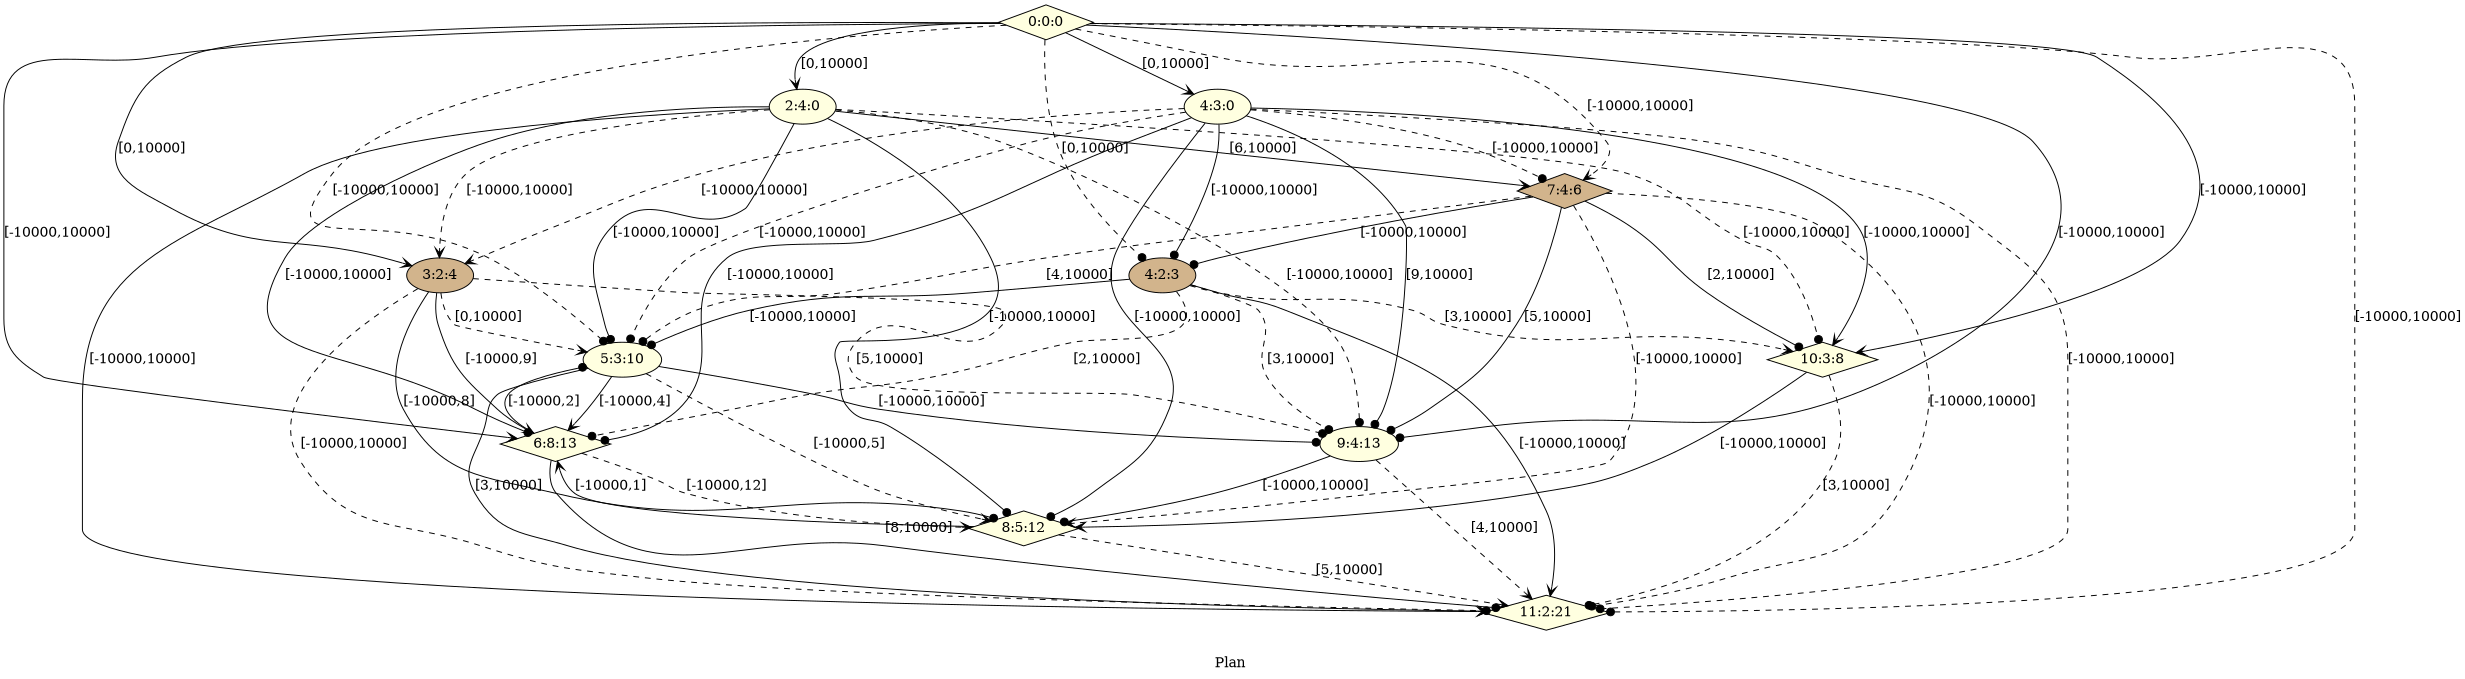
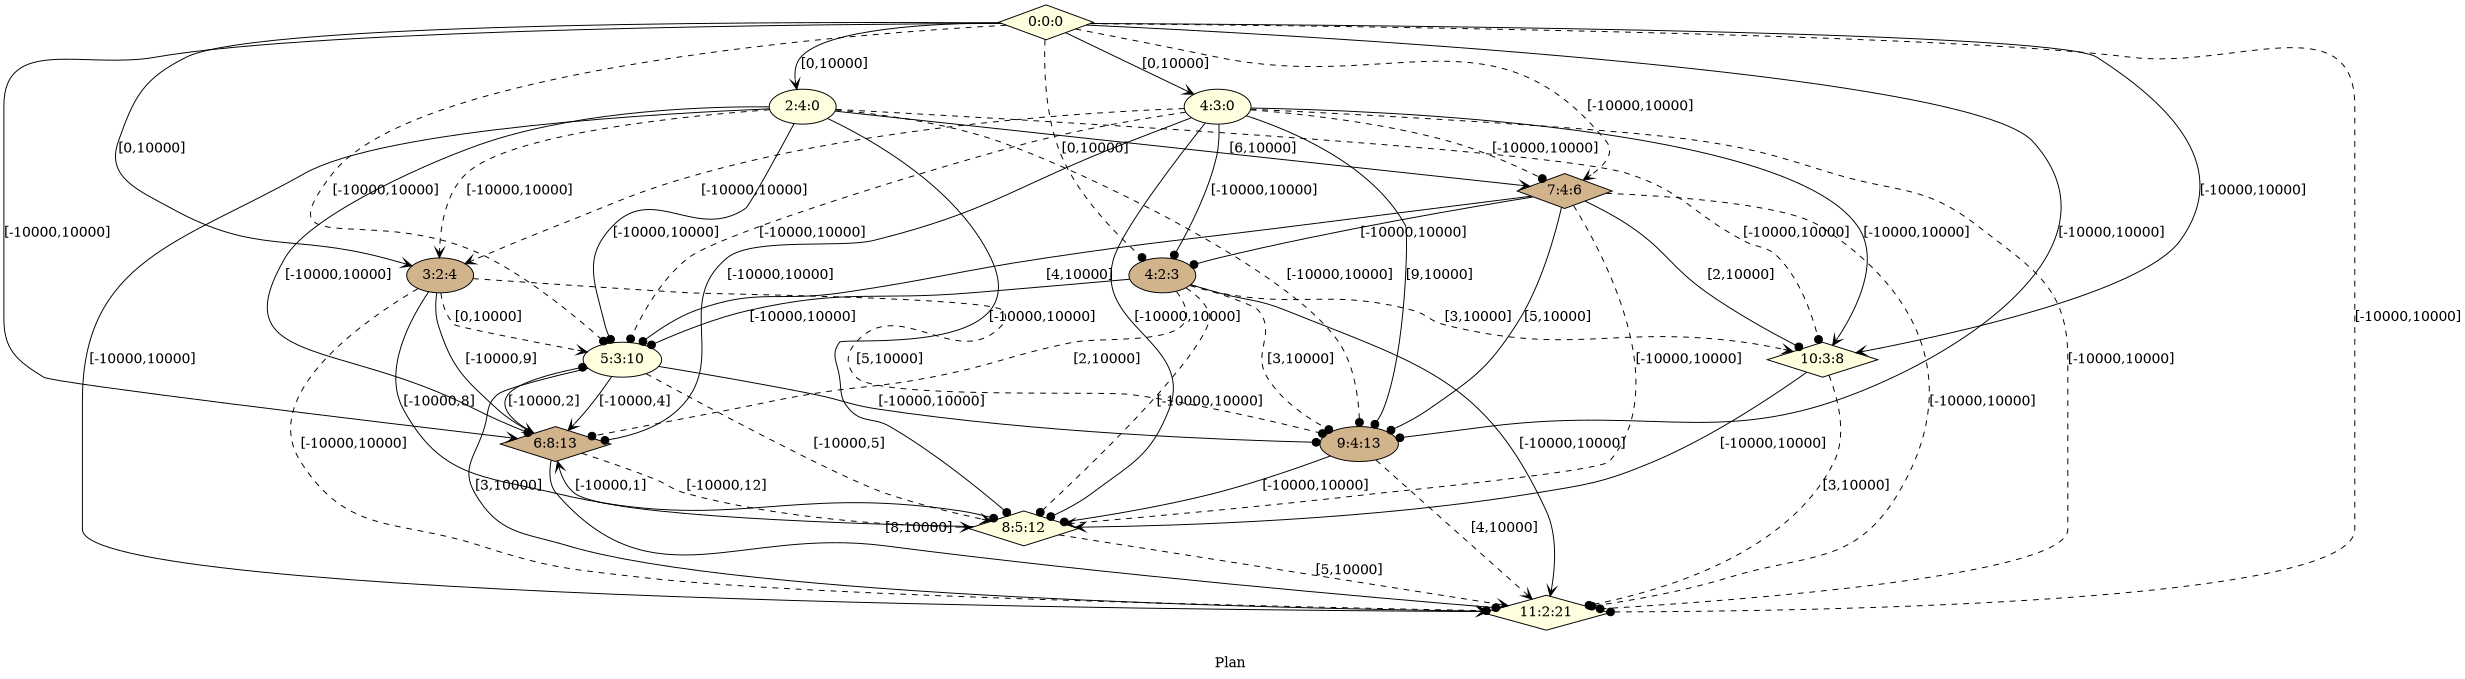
  digraph {
    fldt=0.789394
    label="Plan "
    nodesep=.45
    rankdir=TB
    node [fillcolor=lightyellow shape=ellipse style=filled]
    edge [arrowhead=dot style=solid]
    n1 [label="4:3:0"]
    "0:0:0" [shape=diamond]
    "2:4:0"
    "3:2:4" [fillcolor=tan]
    "4:2:3" [fillcolor=tan]
    "5:3:10"
-   "6:8:13" [shape=diamond]
+   "6:8:13" [fillcolor=tan shape=diamond]
    "7:4:6" [fillcolor=tan shape=diamond]
-   "9:4:13"
+   "9:4:13" [fillcolor=tan]
    "10:3:8" [shape=diamond]
    n11 [label="11:2:21" shape=diamond]
    "8:5:12" [shape=diamond]
    n1 -> "3:2:4" [arrowhead=vee label="[-10000,10000]" style=dashed]
    n1 -> "4:2:3" [label="[-10000,10000]"]
    n1 -> "5:3:10" [label="[-10000,10000]" style=dashed]
    n1 -> "6:8:13" [label="[-10000,10000]"]
    n1 -> "7:4:6" [label="[-10000,10000]" style=dashed]
    n1 -> "9:4:13" [label="[9,10000]"]
    n1 -> "10:3:8" [arrowhead=vee label="[-10000,10000]"]
    n1 -> n11 [label="[-10000,10000]" style=dashed]
    n1 -> "8:5:12" [label="[-10000,10000]"]
    "0:0:0" -> n1 [arrowhead=vee label="[0,10000]"]
    "0:0:0" -> "2:4:0" [arrowhead=vee label="[0,10000]"]
    "0:0:0" -> "3:2:4" [arrowhead=vee label="[0,10000]"]
    "0:0:0" -> "4:2:3" [label="[0,10000]" style=dashed]
    "0:0:0" -> "5:3:10" [label="[-10000,10000]" style=dashed]
    "0:0:0" -> "6:8:13" [arrowhead=vee label="[-10000,10000]"]
    "0:0:0" -> "7:4:6" [arrowhead=vee label="[-10000,10000]" style=dashed]
    "0:0:0" -> "9:4:13" [label="[-10000,10000]"]
    "0:0:0" -> "10:3:8" [arrowhead=vee label="[-10000,10000]"]
    "0:0:0" -> n11 [label="[-10000,10000]" style=dashed]
    "2:4:0" -> "3:2:4" [arrowhead=vee label="[-10000,10000]" style=dashed]
    "2:4:0" -> "5:3:10" [label="[-10000,10000]"]
    "2:4:0" -> "6:8:13" [label="[-10000,10000]"]
    "2:4:0" -> "7:4:6" [arrowhead=vee label="[6,10000]"]
    "2:4:0" -> "9:4:13" [label="[-10000,10000]" style=dashed]
    "2:4:0" -> "10:3:8" [label="[-10000,10000]" style=dashed]
    "2:4:0" -> n11 [arrowhead=vee label="[-10000,10000]"]
    "2:4:0" -> "8:5:12" [label="[-10000,10000]"]
    "3:2:4" -> "5:3:10" [arrowhead=vee label="[0,10000]" style=dashed]
    "3:2:4" -> "6:8:13" [arrowhead=vee label="[-10000,9]"]
    "3:2:4" -> "9:4:13" [label="[5,10000]" style=dashed]
    "3:2:4" -> n11 [label="[-10000,10000]" style=dashed]
    "3:2:4" -> "8:5:12" [label="[-10000,8]"]
    "4:2:3" -> "5:3:10" [label="[-10000,10000]"]
    "4:2:3" -> "6:8:13" [label="[2,10000]" style=dashed]
    "4:2:3" -> "9:4:13" [label="[3,10000]" style=dashed]
    "4:2:3" -> "10:3:8" [arrowhead=vee label="[3,10000]" style=dashed]
    "4:2:3" -> n11 [arrowhead=vee label="[-10000,10000]"]
+   "4:2:3" -> "8:5:12" [label="[-10000,10000]" style=dashed]
    "5:3:10" -> "6:8:13" [arrowhead=vee label="[-10000,4]"]
    "5:3:10" -> "9:4:13" [label="[-10000,10000]"]
    "5:3:10" -> n11 [arrowhead=vee label="[3,10000]"]
    "5:3:10" -> "8:5:12" [arrowhead=vee label="[-10000,5]" style=dashed]
    "6:8:13" -> "5:3:10" [label="[-10000,2]"]
    "6:8:13" -> n11 [label="[8,10000]"]
    "6:8:13" -> "8:5:12" [arrowhead=vee label="[-10000,12]" style=dashed]
    "7:4:6" -> "4:2:3" [label="[-10000,10000]"]
-   "7:4:6" -> "5:3:10" [label="[4,10000]" style=dashed]
+   "7:4:6" -> "5:3:10" [label="[4,10000]"]
    "7:4:6" -> "9:4:13" [label="[5,10000]"]
    "7:4:6" -> "10:3:8" [label="[2,10000]"]
    "7:4:6" -> n11 [label="[-10000,10000]" style=dashed]
    "7:4:6" -> "8:5:12" [arrowhead=vee label="[-10000,10000]" style=dashed]
    "9:4:13" -> n11 [arrowhead=vee label="[4,10000]" style=dashed]
    "9:4:13" -> "8:5:12" [label="[-10000,10000]"]
    "10:3:8" -> n11 [label="[3,10000]" style=dashed]
    "10:3:8" -> "8:5:12" [arrowhead=vee label="[-10000,10000]"]
    "8:5:12" -> "6:8:13" [arrowhead=vee label="[-10000,1]"]
    "8:5:12" -> n11 [arrowhead=vee label="[5,10000]" style=dashed]
  }
